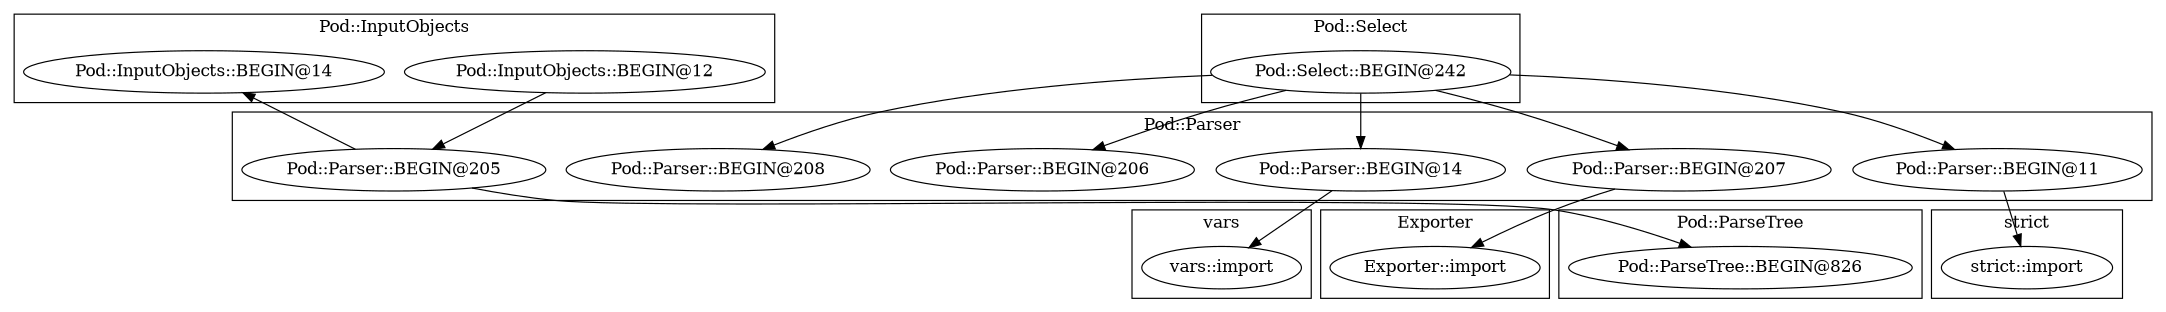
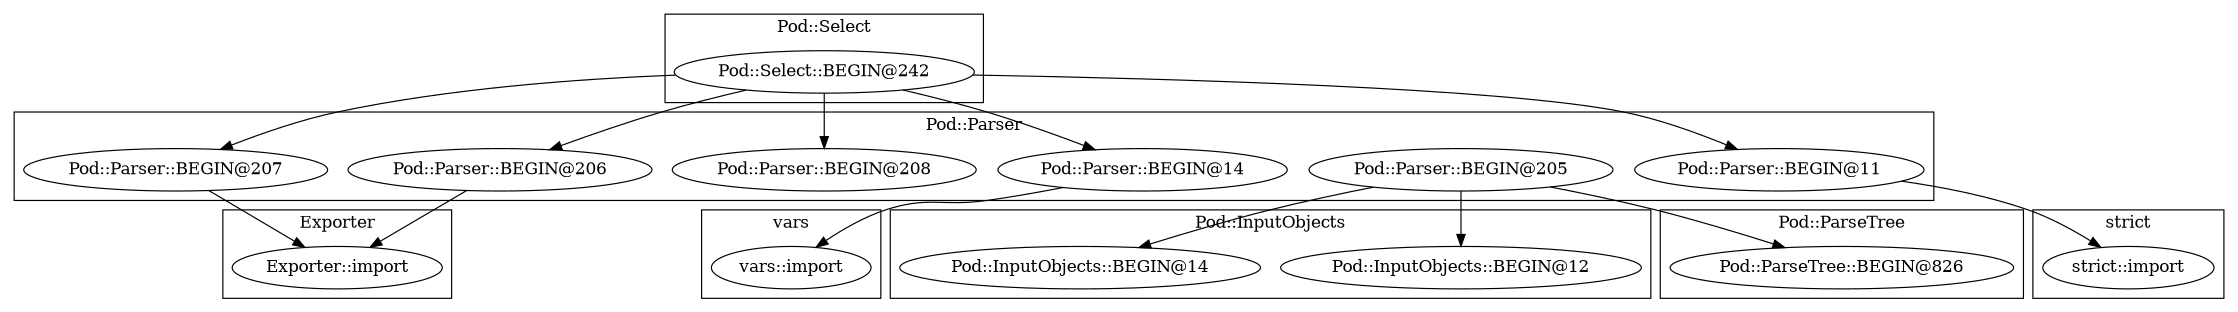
  digraph {
    "vars::import"
    "Pod::InputObjects::BEGIN@12"
    "Pod::InputObjects::BEGIN@14"
    "strict::import"
    "Pod::ParseTree::BEGIN@826"
    "Pod::Select::BEGIN@242"
    "Pod::Parser::BEGIN@206"
    "Pod::Parser::BEGIN@14"
    "Pod::Parser::BEGIN@208"
    "Pod::Parser::BEGIN@207"
    "Pod::Parser::BEGIN@205"
    "Pod::Parser::BEGIN@11"
    "Exporter::import"
    subgraph cluster_1 {
      label=vars
      "vars::import"
    }
    subgraph cluster_2 {
      label="Pod::InputObjects"
      "Pod::InputObjects::BEGIN@12"
      "Pod::InputObjects::BEGIN@14"
    }
    subgraph cluster_3 {
      label="strict"
      "strict::import"
    }
    subgraph cluster_4 {
      label="Pod::ParseTree"
      "Pod::ParseTree::BEGIN@826"
    }
    subgraph cluster_5 {
      label="Pod::Select"
      "Pod::Select::BEGIN@242"
    }
    subgraph cluster_6 {
      label="Pod::Parser"
      "Pod::Parser::BEGIN@206"
      "Pod::Parser::BEGIN@14"
      "Pod::Parser::BEGIN@208"
      "Pod::Parser::BEGIN@207"
      "Pod::Parser::BEGIN@205"
      "Pod::Parser::BEGIN@11"
    }
    subgraph cluster_7 {
      label=Exporter
      "Exporter::import"
    }
    "Pod::Select::BEGIN@242" -> "Pod::Parser::BEGIN@206"
    "Pod::Select::BEGIN@242" -> "Pod::Parser::BEGIN@14"
    "Pod::Select::BEGIN@242" -> "Pod::Parser::BEGIN@208"
    "Pod::Select::BEGIN@242" -> "Pod::Parser::BEGIN@207"
    "Pod::Select::BEGIN@242" -> "Pod::Parser::BEGIN@11"
+   "Pod::Parser::BEGIN@206" -> "Exporter::import"
    "Pod::Parser::BEGIN@14" -> "vars::import"
    "Pod::Parser::BEGIN@207" -> "Exporter::import"
-   "Pod::InputObjects::BEGIN@12" -> "Pod::Parser::BEGIN@205"
+   "Pod::Parser::BEGIN@205" -> "Pod::InputObjects::BEGIN@12"
    "Pod::Parser::BEGIN@205" -> "Pod::InputObjects::BEGIN@14"
    "Pod::Parser::BEGIN@205" -> "Pod::ParseTree::BEGIN@826"
    "Pod::Parser::BEGIN@11" -> "strict::import"
  }
